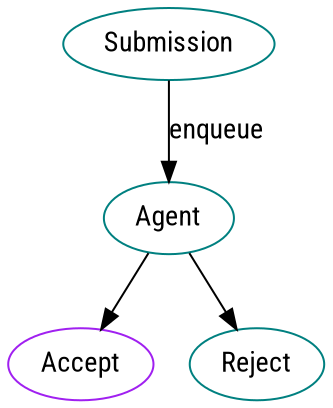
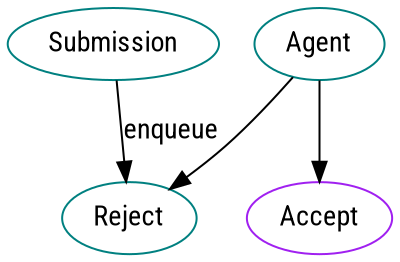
  digraph {
    fontname="Roboto Condensed"
    rankdir=TB
    splines=true
    node [color=teal fontname="Roboto Condensed"]
    edge [fontname="Roboto Condensed"]
    n1 [label=Submission]
    n2 [label=Agent]
    n3 [color=purple label=Accept]
    n4 [label=Reject]
-   n1 -> n2 [label=enqueue]
+   n1 -> n4 [label=enqueue]
    n2 -> n3
    n2 -> n4
  }
